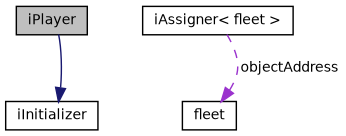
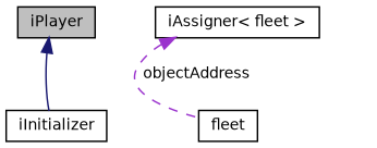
  digraph {
    node [color=black fillcolor=white fontname=Helvetica fontsize=10 shape=record style=filled]
    edge [dir=back fontname=Helvetica fontsize=10 labelfontname=Helvetica labelfontsize=10]
    n1 [fillcolor=grey75 fontcolor=black height=0.2 label=iPlayer width=0.4]
    n2 [height=0.2 label=iInitializer width=0.4]
    n3 [height=0.2 label="iAssigner\< fleet \>" width=0.4]
    n4 [height=0.2 label=fleet width=0.4]
-   n2 -> n1 [color=midnightblue style=solid]
-   n4 -> n3 [color=darkorchid3 label=" objectAddress" style=dashed]
+   n1 -> n2 [color=midnightblue style=solid]
+   n3 -> n4 [color=darkorchid3 label=" objectAddress" style=dashed]
  }
